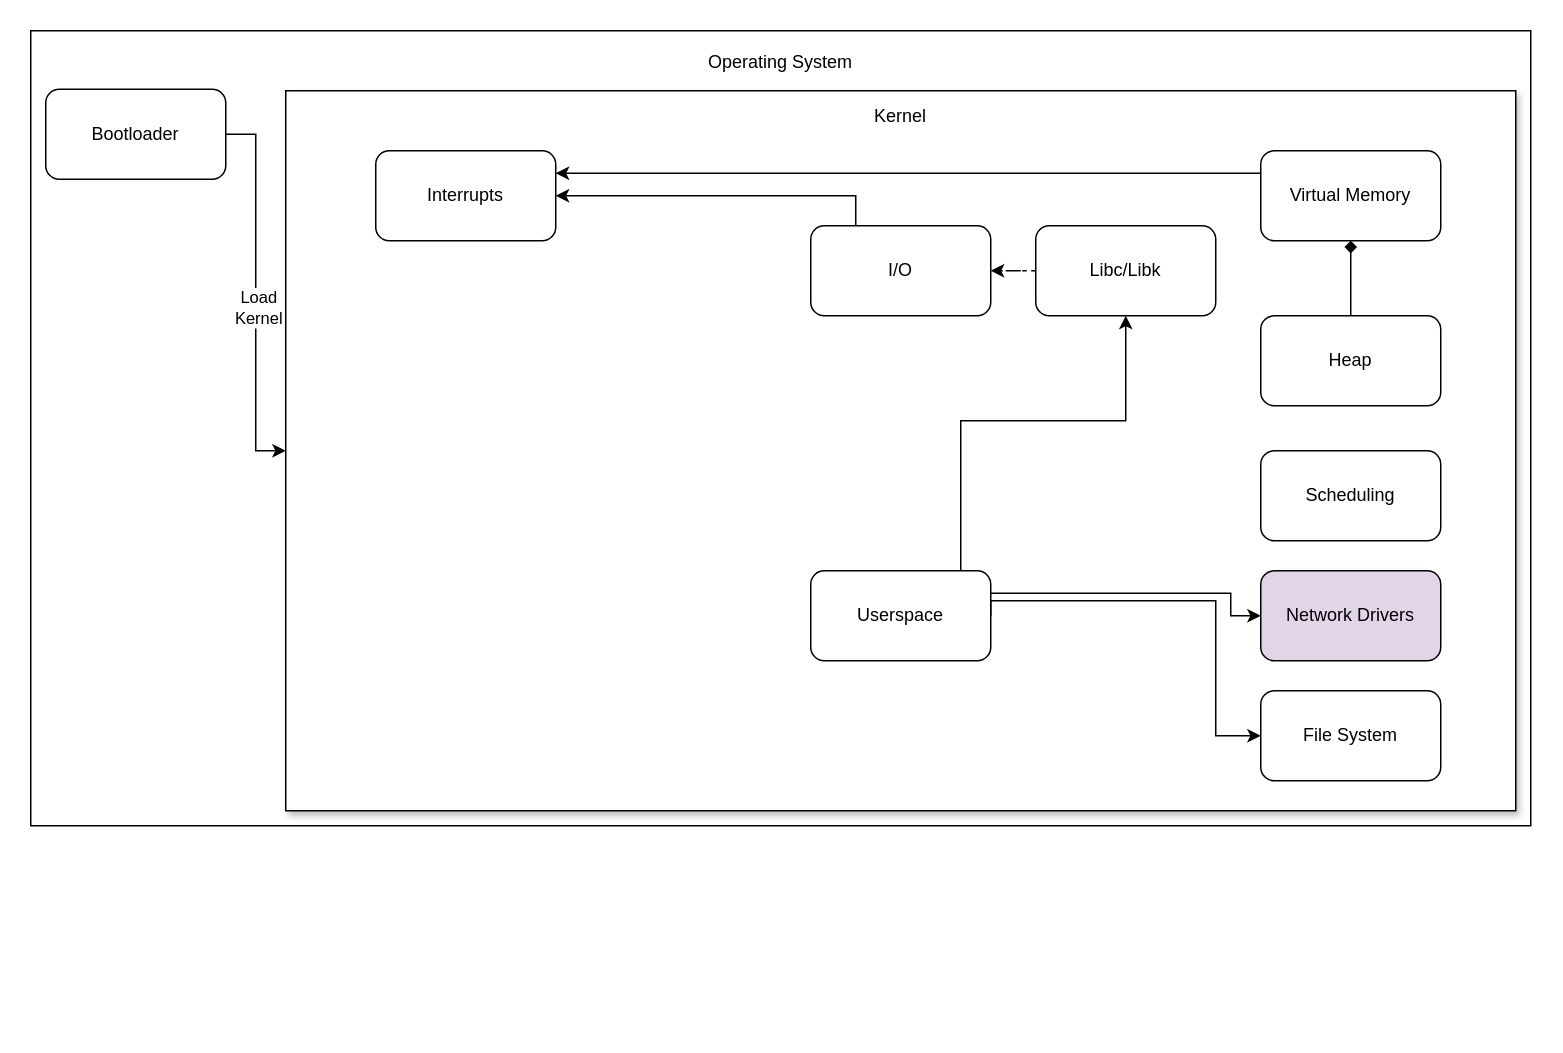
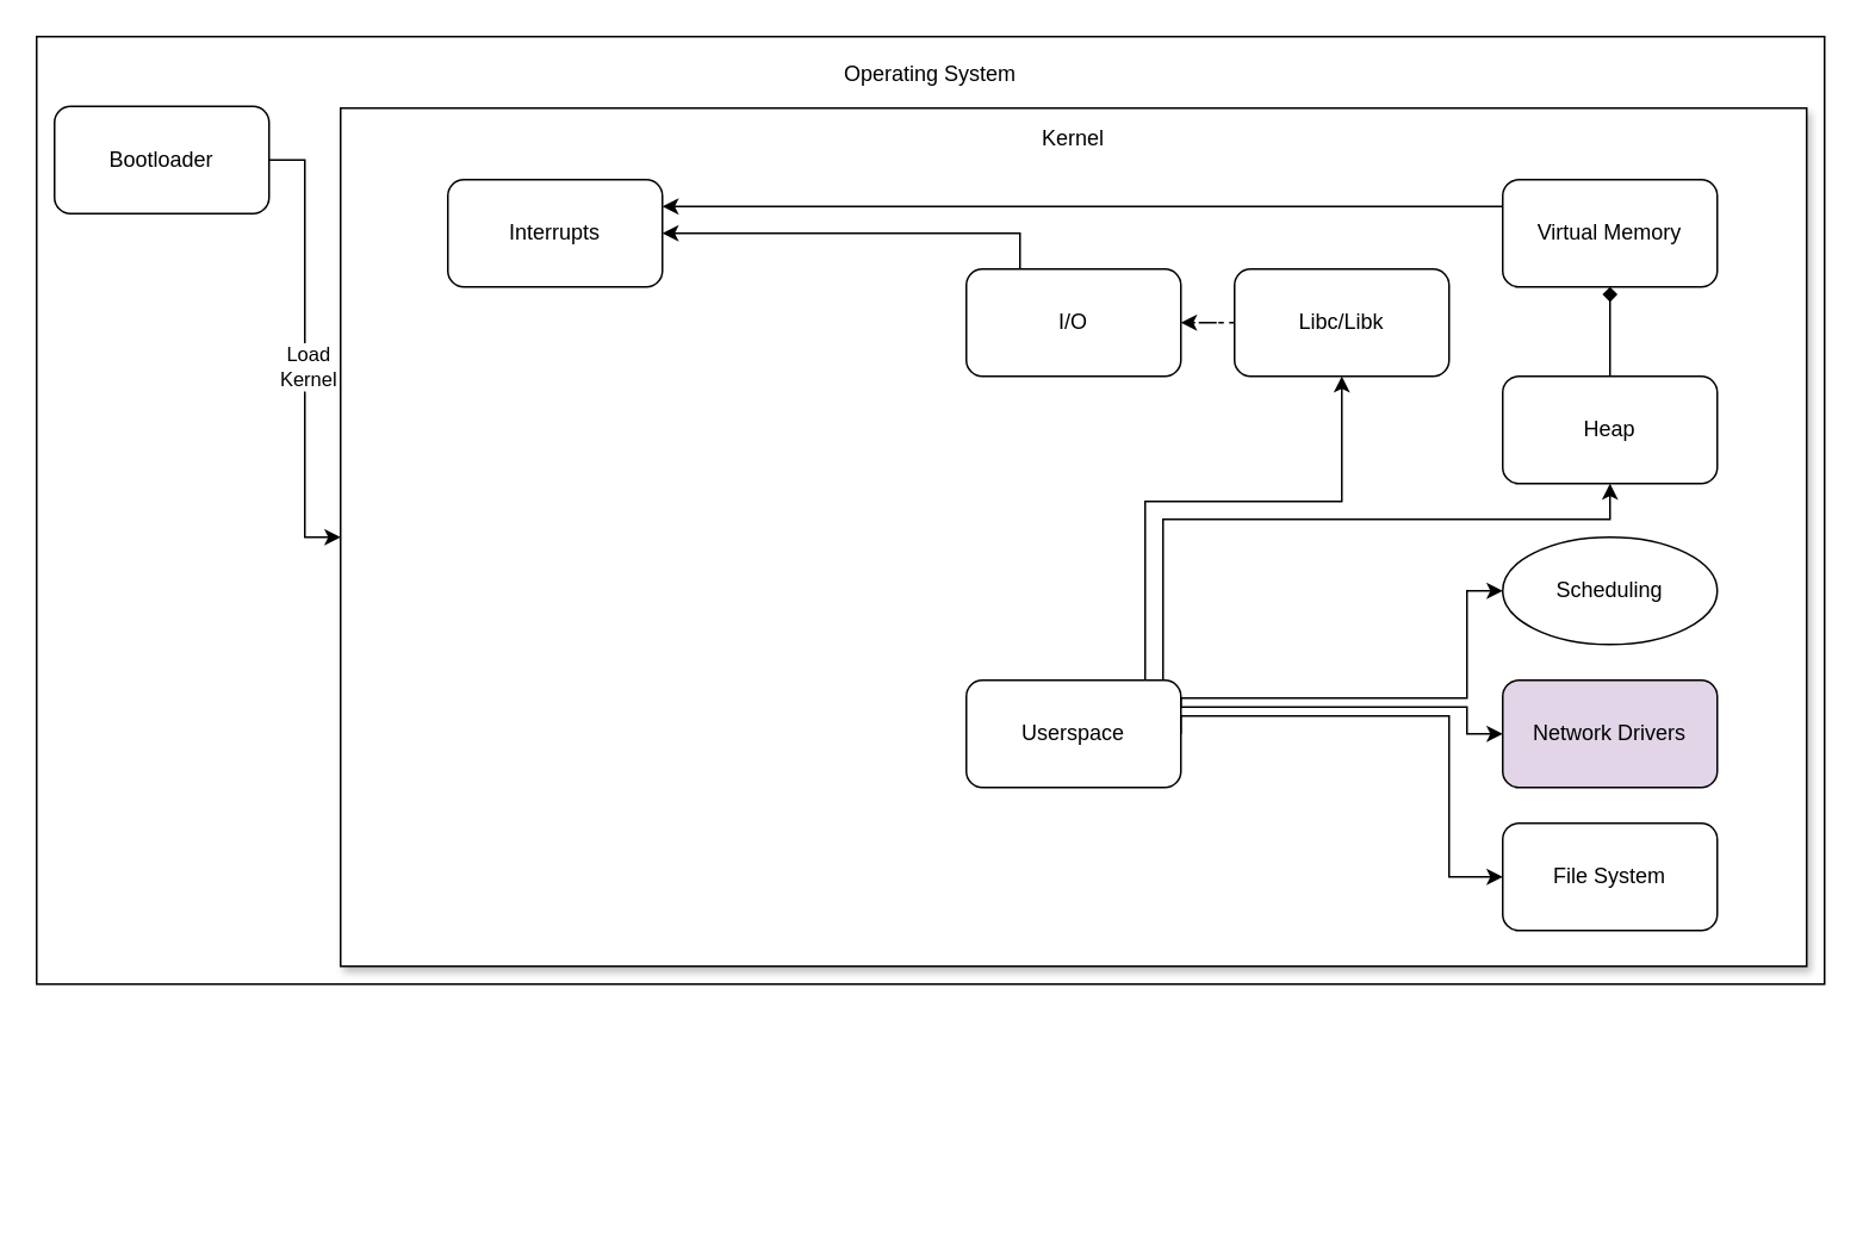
  <mxCell id="0" />
  <mxCell id="1" parent="0" />
  <mxCell id="2" value="Operating System&lt;div&gt;&lt;br&gt;&lt;/div&gt;&lt;div&gt;&lt;br&gt;&lt;/div&gt;&lt;div&gt;&lt;br&gt;&lt;/div&gt;&lt;div&gt;&lt;br&gt;&lt;/div&gt;&lt;div&gt;&lt;br&gt;&lt;/div&gt;&lt;div&gt;&lt;br&gt;&lt;/div&gt;&lt;div&gt;&lt;br&gt;&lt;/div&gt;&lt;div&gt;&lt;br&gt;&lt;/div&gt;&lt;div&gt;&lt;br&gt;&lt;/div&gt;&lt;div&gt;&lt;br&gt;&lt;/div&gt;&lt;div&gt;&lt;br&gt;&lt;/div&gt;&lt;div&gt;&lt;br&gt;&lt;/div&gt;&lt;div&gt;&lt;br&gt;&lt;/div&gt;&lt;div&gt;&lt;br&gt;&lt;/div&gt;&lt;div&gt;&lt;br&gt;&lt;/div&gt;&lt;div&gt;&lt;br&gt;&lt;/div&gt;&lt;div&gt;&lt;br&gt;&lt;/div&gt;&lt;div&gt;&lt;br&gt;&lt;/div&gt;&lt;div&gt;&lt;br&gt;&lt;/div&gt;&lt;div&gt;&lt;br&gt;&lt;/div&gt;&lt;div&gt;&lt;br&gt;&lt;/div&gt;&lt;div&gt;&lt;br&gt;&lt;/div&gt;&lt;div&gt;&lt;br&gt;&lt;/div&gt;&lt;div&gt;&lt;br&gt;&lt;/div&gt;&lt;div&gt;&lt;br&gt;&lt;/div&gt;&lt;div&gt;&lt;br&gt;&lt;/div&gt;&lt;div&gt;&lt;br&gt;&lt;/div&gt;&lt;div&gt;&lt;br&gt;&lt;/div&gt;&lt;div&gt;&lt;br&gt;&lt;/div&gt;&lt;div&gt;&lt;br&gt;&lt;/div&gt;&lt;div&gt;&lt;br&gt;&lt;/div&gt;&lt;div&gt;&lt;br&gt;&lt;/div&gt;&lt;div&gt;&lt;br&gt;&lt;/div&gt;&lt;div&gt;&lt;br&gt;&lt;/div&gt;" style="rounded=0;whiteSpace=wrap;html=1;" parent="1" vertex="1"><mxGeometry x="20" y="20" width="1000" height="530" as="geometry" /></mxCell>
  <mxCell id="3" value="" style="edgeStyle=orthogonalEdgeStyle;rounded=0;orthogonalLoop=1;jettySize=auto;html=1;" parent="1" source="5" target="7" edge="1"><mxGeometry relative="1" as="geometry" /></mxCell>
  <mxCell id="4" value="Load&lt;div&gt;Kernel&lt;/div&gt;" style="edgeLabel;html=1;align=center;verticalAlign=middle;resizable=0;points=[];" parent="3" vertex="1" connectable="0"><mxGeometry x="0.078" y="1" relative="1" as="geometry"><mxPoint as="offset" /></mxGeometry></mxCell>
  <mxCell id="5" value="Bootloader" style="rounded=1;whiteSpace=wrap;html=1;" parent="1" vertex="1"><mxGeometry x="30" y="59" width="120" height="60" as="geometry" /></mxCell>
  <mxCell id="6" value="" style="group" parent="1" vertex="1" connectable="0"><mxGeometry x="190" y="60" width="820" height="620" as="geometry" /></mxCell>
  <mxCell id="7" value="Kernel&lt;div&gt;&lt;br&gt;&lt;/div&gt;&lt;div&gt;&lt;br&gt;&lt;/div&gt;&lt;div&gt;&lt;br&gt;&lt;/div&gt;&lt;div&gt;&lt;br&gt;&lt;/div&gt;&lt;div&gt;&lt;br&gt;&lt;/div&gt;&lt;div&gt;&lt;br&gt;&lt;/div&gt;&lt;div&gt;&lt;br&gt;&lt;/div&gt;&lt;div&gt;&lt;br&gt;&lt;/div&gt;&lt;div&gt;&lt;br&gt;&lt;/div&gt;&lt;div&gt;&lt;br&gt;&lt;/div&gt;&lt;div&gt;&lt;br&gt;&lt;/div&gt;&lt;div&gt;&lt;br&gt;&lt;/div&gt;&lt;div&gt;&lt;br&gt;&lt;/div&gt;&lt;div&gt;&lt;br&gt;&lt;/div&gt;&lt;div&gt;&lt;br&gt;&lt;/div&gt;&lt;div&gt;&lt;br&gt;&lt;/div&gt;&lt;div&gt;&lt;br&gt;&lt;/div&gt;&lt;div&gt;&lt;br&gt;&lt;/div&gt;&lt;div&gt;&lt;br&gt;&lt;/div&gt;&lt;div&gt;&lt;br&gt;&lt;/div&gt;&lt;div&gt;&lt;br&gt;&lt;/div&gt;&lt;div&gt;&lt;br&gt;&lt;/div&gt;&lt;div&gt;&lt;br&gt;&lt;/div&gt;&lt;div&gt;&lt;br&gt;&lt;/div&gt;&lt;div&gt;&lt;br&gt;&lt;/div&gt;&lt;div&gt;&lt;br&gt;&lt;/div&gt;&lt;div&gt;&lt;br&gt;&lt;/div&gt;&lt;div&gt;&lt;br&gt;&lt;/div&gt;&lt;div&gt;&lt;br&gt;&lt;/div&gt;&lt;div&gt;&lt;br&gt;&lt;/div&gt;&lt;div&gt;&lt;br&gt;&lt;/div&gt;" style="rounded=0;whiteSpace=wrap;html=1;shadow=1;" parent="6" vertex="1"><mxGeometry width="820" height="480" as="geometry" /></mxCell>
  <mxCell id="8" style="edgeStyle=orthogonalEdgeStyle;rounded=0;orthogonalLoop=1;jettySize=auto;html=1;exitX=0.25;exitY=0;exitDx=0;exitDy=0;entryX=1;entryY=0.5;entryDx=0;entryDy=0;" parent="6" source="9" target="17" edge="1"><mxGeometry relative="1" as="geometry" /></mxCell>
  <mxCell id="9" value="I/O" style="rounded=1;whiteSpace=wrap;html=1;" parent="6" vertex="1"><mxGeometry x="350" y="90" width="120" height="60" as="geometry" /></mxCell>
  <mxCell id="10" value="" style="edgeStyle=orthogonalEdgeStyle;rounded=0;orthogonalLoop=1;jettySize=auto;html=1;dashed=1;" parent="6" source="11" target="9" edge="1"><mxGeometry relative="1" as="geometry" /></mxCell>
  <mxCell id="11" value="Libc/Libk" style="rounded=1;whiteSpace=wrap;html=1;" parent="6" vertex="1"><mxGeometry x="500" y="90" width="120" height="60" as="geometry" /></mxCell>
  <mxCell id="12" value="" style="edgeStyle=orthogonalEdgeStyle;rounded=0;orthogonalLoop=1;jettySize=auto;html=1;endArrow=diamond;" parent="6" source="13" target="15" edge="1"><mxGeometry relative="1" as="geometry" /></mxCell>
  <mxCell id="13" value="Heap" style="rounded=1;whiteSpace=wrap;html=1;" parent="6" vertex="1"><mxGeometry x="650" y="150" width="120" height="60" as="geometry" /></mxCell>
  <mxCell id="14" style="edgeStyle=orthogonalEdgeStyle;rounded=0;orthogonalLoop=1;jettySize=auto;html=1;exitX=0;exitY=0.25;exitDx=0;exitDy=0;entryX=1;entryY=0.25;entryDx=0;entryDy=0;" parent="6" source="15" target="17" edge="1"><mxGeometry relative="1" as="geometry" /></mxCell>
  <mxCell id="15" value="Virtual Memory" style="rounded=1;whiteSpace=wrap;html=1;" parent="6" vertex="1"><mxGeometry x="650" y="40" width="120" height="60" as="geometry" /></mxCell>
  <mxCell id="16" value="File System" style="rounded=1;whiteSpace=wrap;html=1;" parent="6" vertex="1"><mxGeometry x="650" y="400" width="120" height="60" as="geometry" /></mxCell>
  <mxCell id="17" value="Interrupts" style="rounded=1;whiteSpace=wrap;html=1;" parent="6" vertex="1"><mxGeometry x="60" y="40" width="120" height="60" as="geometry" /></mxCell>
  <mxCell id="18" style="edgeStyle=orthogonalEdgeStyle;rounded=0;orthogonalLoop=1;jettySize=auto;html=1;exitX=1;exitY=0.25;exitDx=0;exitDy=0;entryX=0;entryY=0.5;entryDx=0;entryDy=0;" parent="6" source="23" target="25" edge="1"><mxGeometry relative="1" as="geometry"><Array as="points"><mxPoint x="630" y="335" /><mxPoint x="630" y="350" /></Array></mxGeometry></mxCell>
  <mxCell id="19" style="edgeStyle=orthogonalEdgeStyle;rounded=0;orthogonalLoop=1;jettySize=auto;html=1;exitX=1;exitY=0.5;exitDx=0;exitDy=0;entryX=0;entryY=0.5;entryDx=0;entryDy=0;" parent="6" source="23" target="16" edge="1"><mxGeometry relative="1" as="geometry"><Array as="points"><mxPoint x="470" y="340" /><mxPoint x="620" y="340" /><mxPoint x="620" y="430" /></Array></mxGeometry></mxCell>
+ <mxCell id="20" style="edgeStyle=orthogonalEdgeStyle;rounded=0;orthogonalLoop=1;jettySize=auto;html=1;exitX=1;exitY=0.25;exitDx=0;exitDy=0;entryX=0;entryY=0.5;entryDx=0;entryDy=0;" parent="6" source="23" target="24" edge="1"><mxGeometry relative="1" as="geometry"><Array as="points"><mxPoint x="470" y="330" /><mxPoint x="630" y="330" /><mxPoint x="630" y="270" /></Array></mxGeometry></mxCell>
+ <mxCell id="21" style="edgeStyle=orthogonalEdgeStyle;rounded=0;orthogonalLoop=1;jettySize=auto;html=1;exitX=0.75;exitY=0;exitDx=0;exitDy=0;entryX=0.5;entryY=1;entryDx=0;entryDy=0;" parent="6" source="23" target="13" edge="1"><mxGeometry relative="1" as="geometry"><Array as="points"><mxPoint x="460" y="320" /><mxPoint x="460" y="230" /><mxPoint x="710" y="230" /></Array></mxGeometry></mxCell>
  <mxCell id="22" style="edgeStyle=orthogonalEdgeStyle;rounded=0;orthogonalLoop=1;jettySize=auto;html=1;exitX=0.5;exitY=0;exitDx=0;exitDy=0;entryX=0.5;entryY=1;entryDx=0;entryDy=0;" parent="6" source="23" target="11" edge="1"><mxGeometry relative="1" as="geometry"><Array as="points"><mxPoint x="450" y="320" /><mxPoint x="450" y="220" /><mxPoint x="560" y="220" /></Array></mxGeometry></mxCell>
  <mxCell id="23" value="Userspace" style="rounded=1;whiteSpace=wrap;html=1;" parent="6" vertex="1"><mxGeometry x="350" y="320" width="120" height="60" as="geometry" /></mxCell>
- <mxCell id="24" value="Scheduling" style="rounded=1;whiteSpace=wrap;html=1;" parent="6" vertex="1"><mxGeometry x="650" y="240" width="120" height="60" as="geometry" /></mxCell>
+ <mxCell id="24" value="Scheduling" style="ellipse;whiteSpace=wrap;html=1;" parent="6" vertex="1"><mxGeometry x="650" y="240" width="120" height="60" as="geometry" /></mxCell>
  <mxCell id="25" value="Network Drivers" style="rounded=1;whiteSpace=wrap;html=1;fillColor=#e1d5e7;" parent="6" vertex="1"><mxGeometry x="650" y="320" width="120" height="60" as="geometry" /></mxCell>
